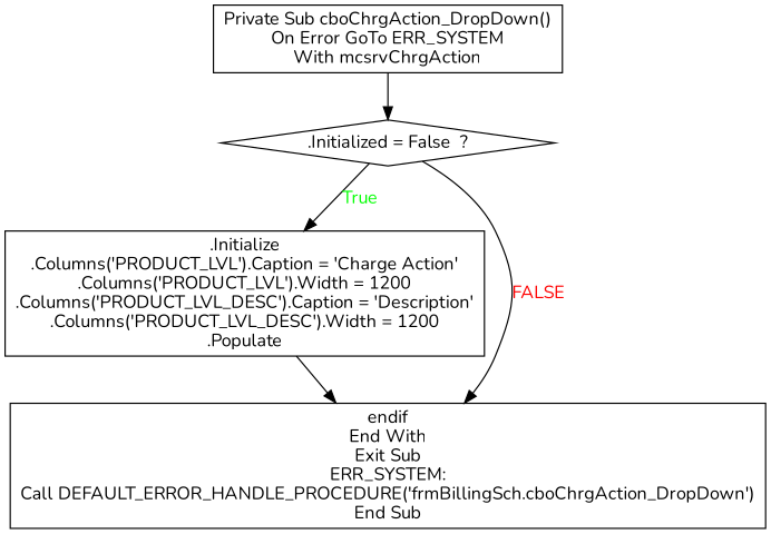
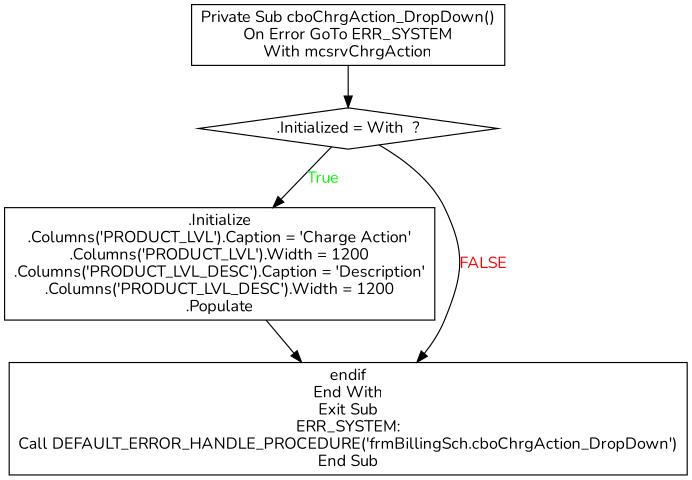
  digraph {
    fontname=Nunito
    node [shape=box fontname=Nunito]
    edge [fontname=Nunito]
    n1 [label="Private Sub cboChrgAction_DropDown()\nOn Error GoTo ERR_SYSTEM\nWith mcsrvChrgAction"]
-   n2 [label=".Initialized = False  ?" shape=diamond]
+   n2 [label=".Initialized = With  ?" shape=diamond]
    n3 [label=".Initialize\n.Columns('PRODUCT_LVL').Caption = 'Charge Action'\n.Columns('PRODUCT_LVL').Width = 1200\n.Columns('PRODUCT_LVL_DESC').Caption = 'Description'\n.Columns('PRODUCT_LVL_DESC').Width = 1200\n.Populate"]
    n4 [label="endif\nEnd With\nExit Sub\nERR_SYSTEM:\nCall DEFAULT_ERROR_HANDLE_PROCEDURE('frmBillingSch.cboChrgAction_DropDown')\nEnd Sub"]
    n1 -> n2
    n2 -> n3 [fontcolor=GREEN label=True]
    n2 -> n4 [fontcolor=RED label=FALSE]
    n3 -> n4
  }
